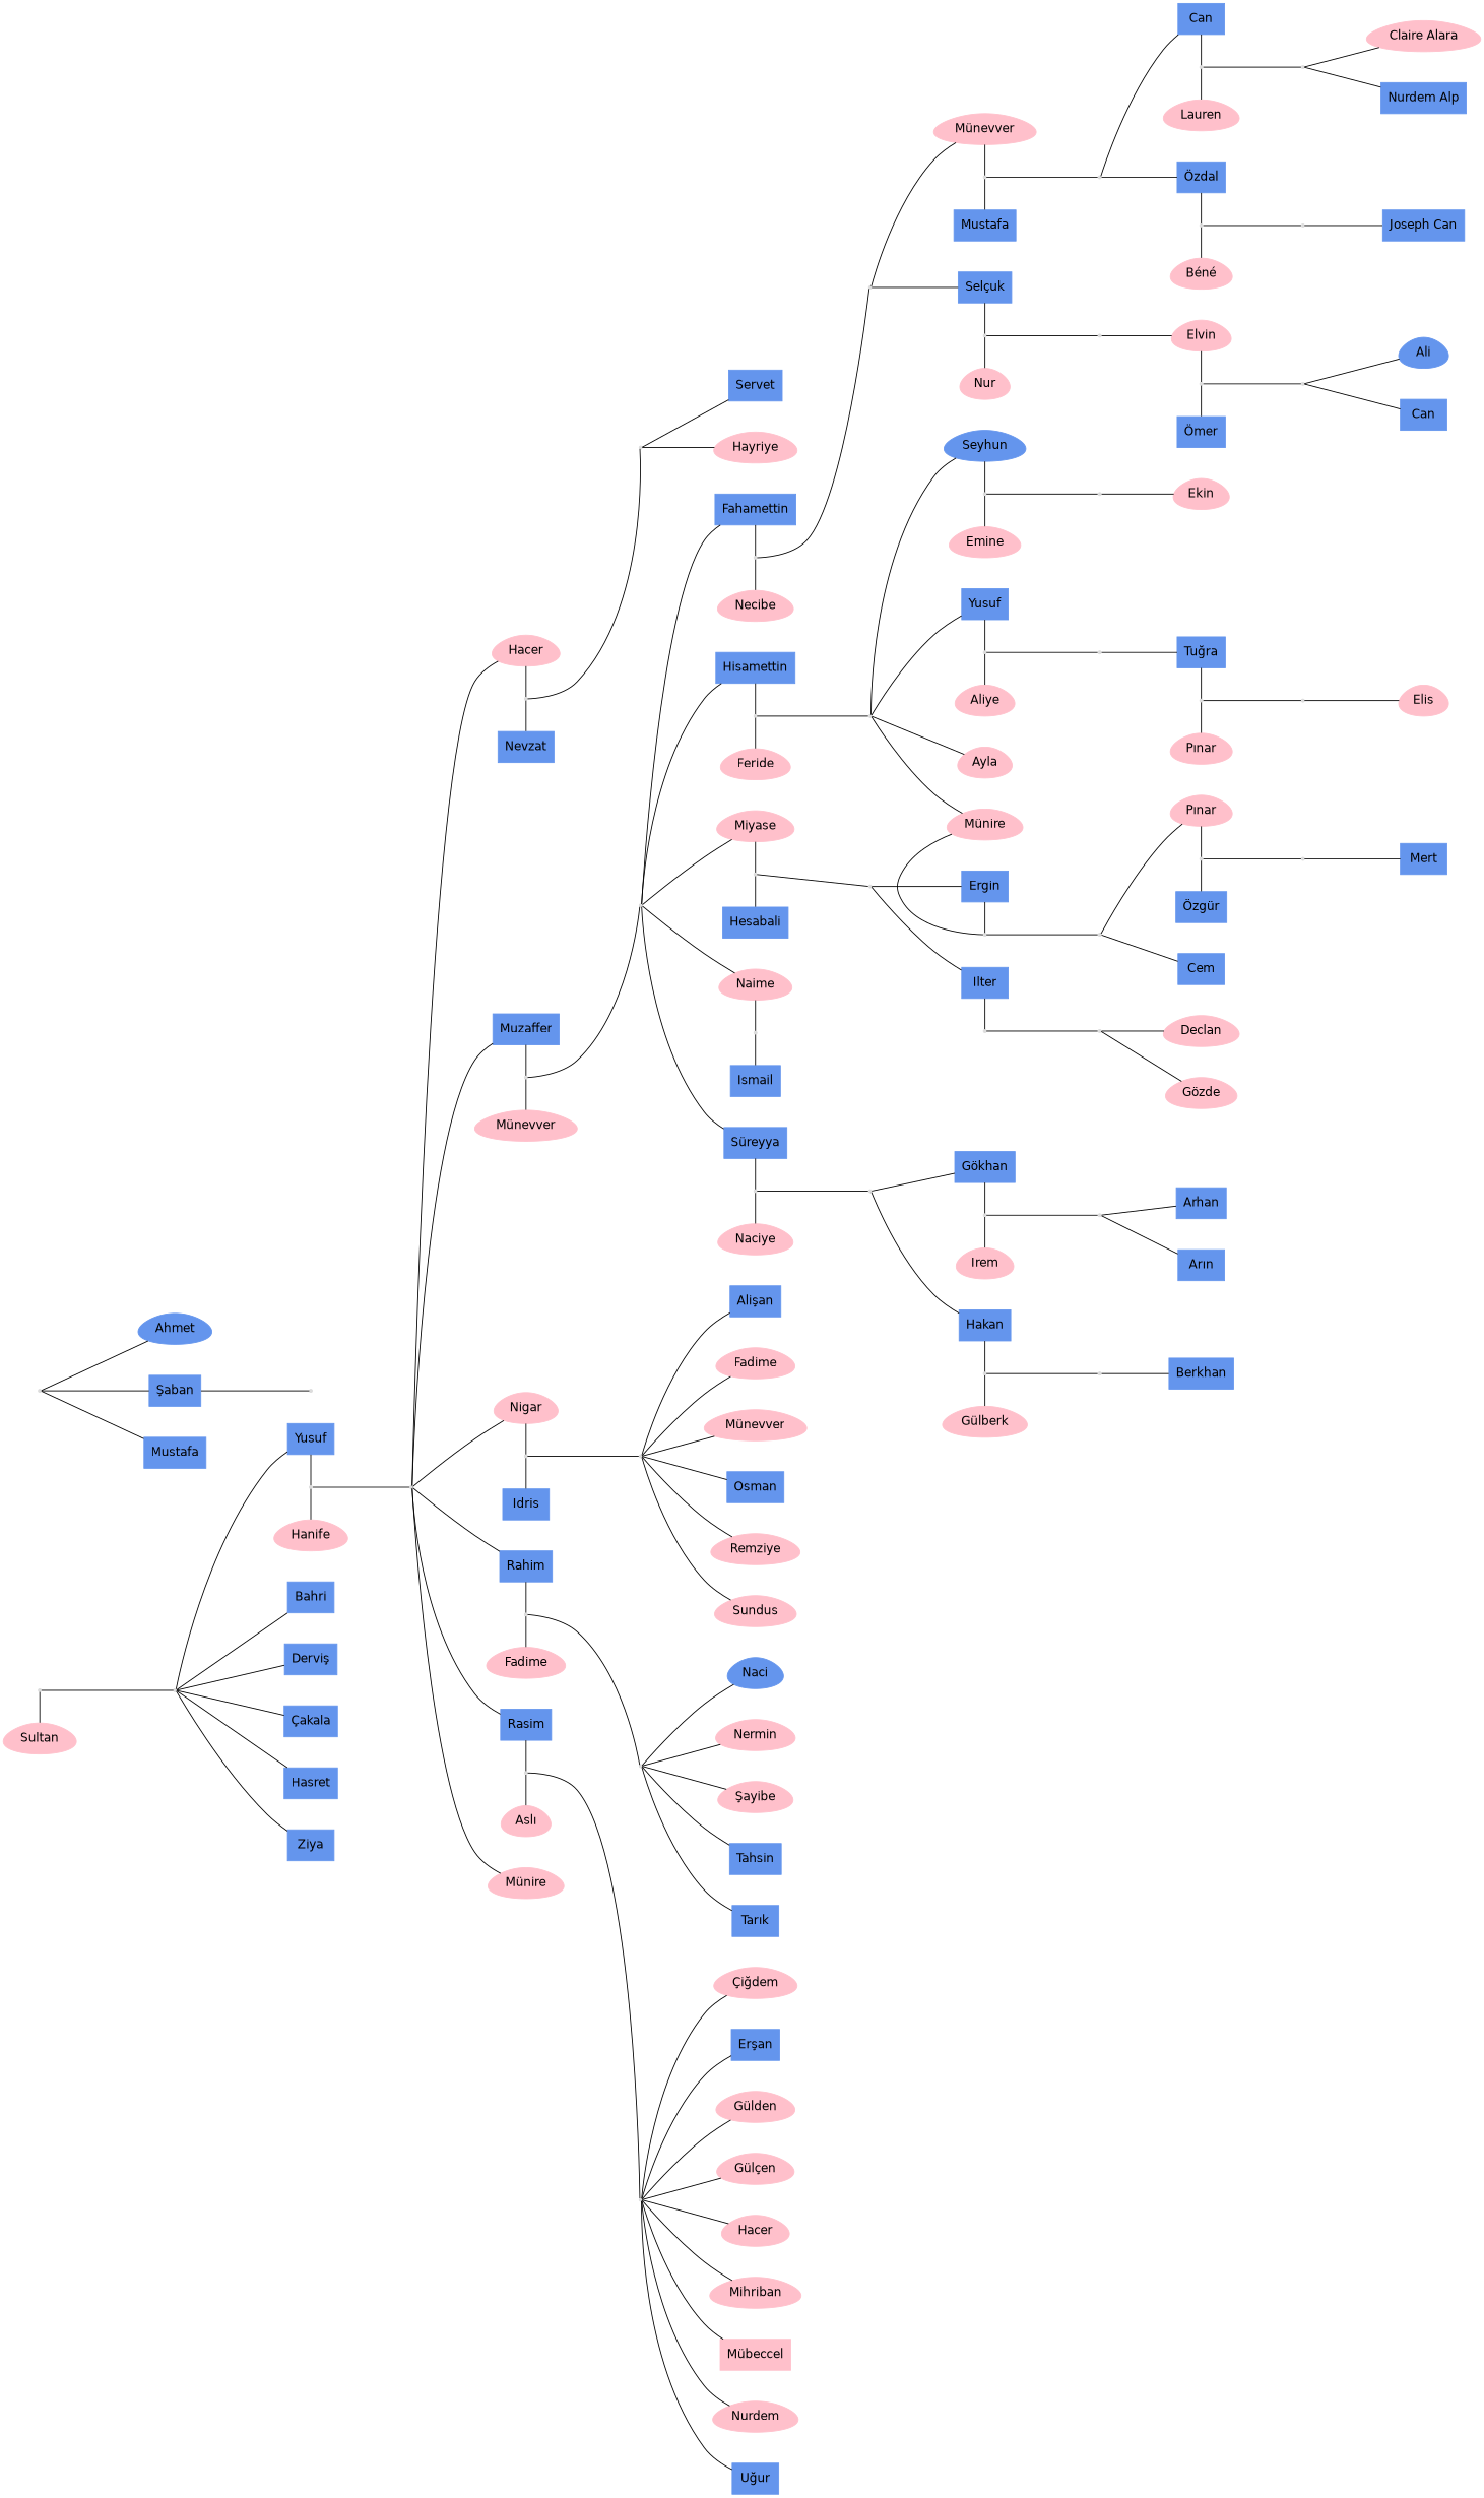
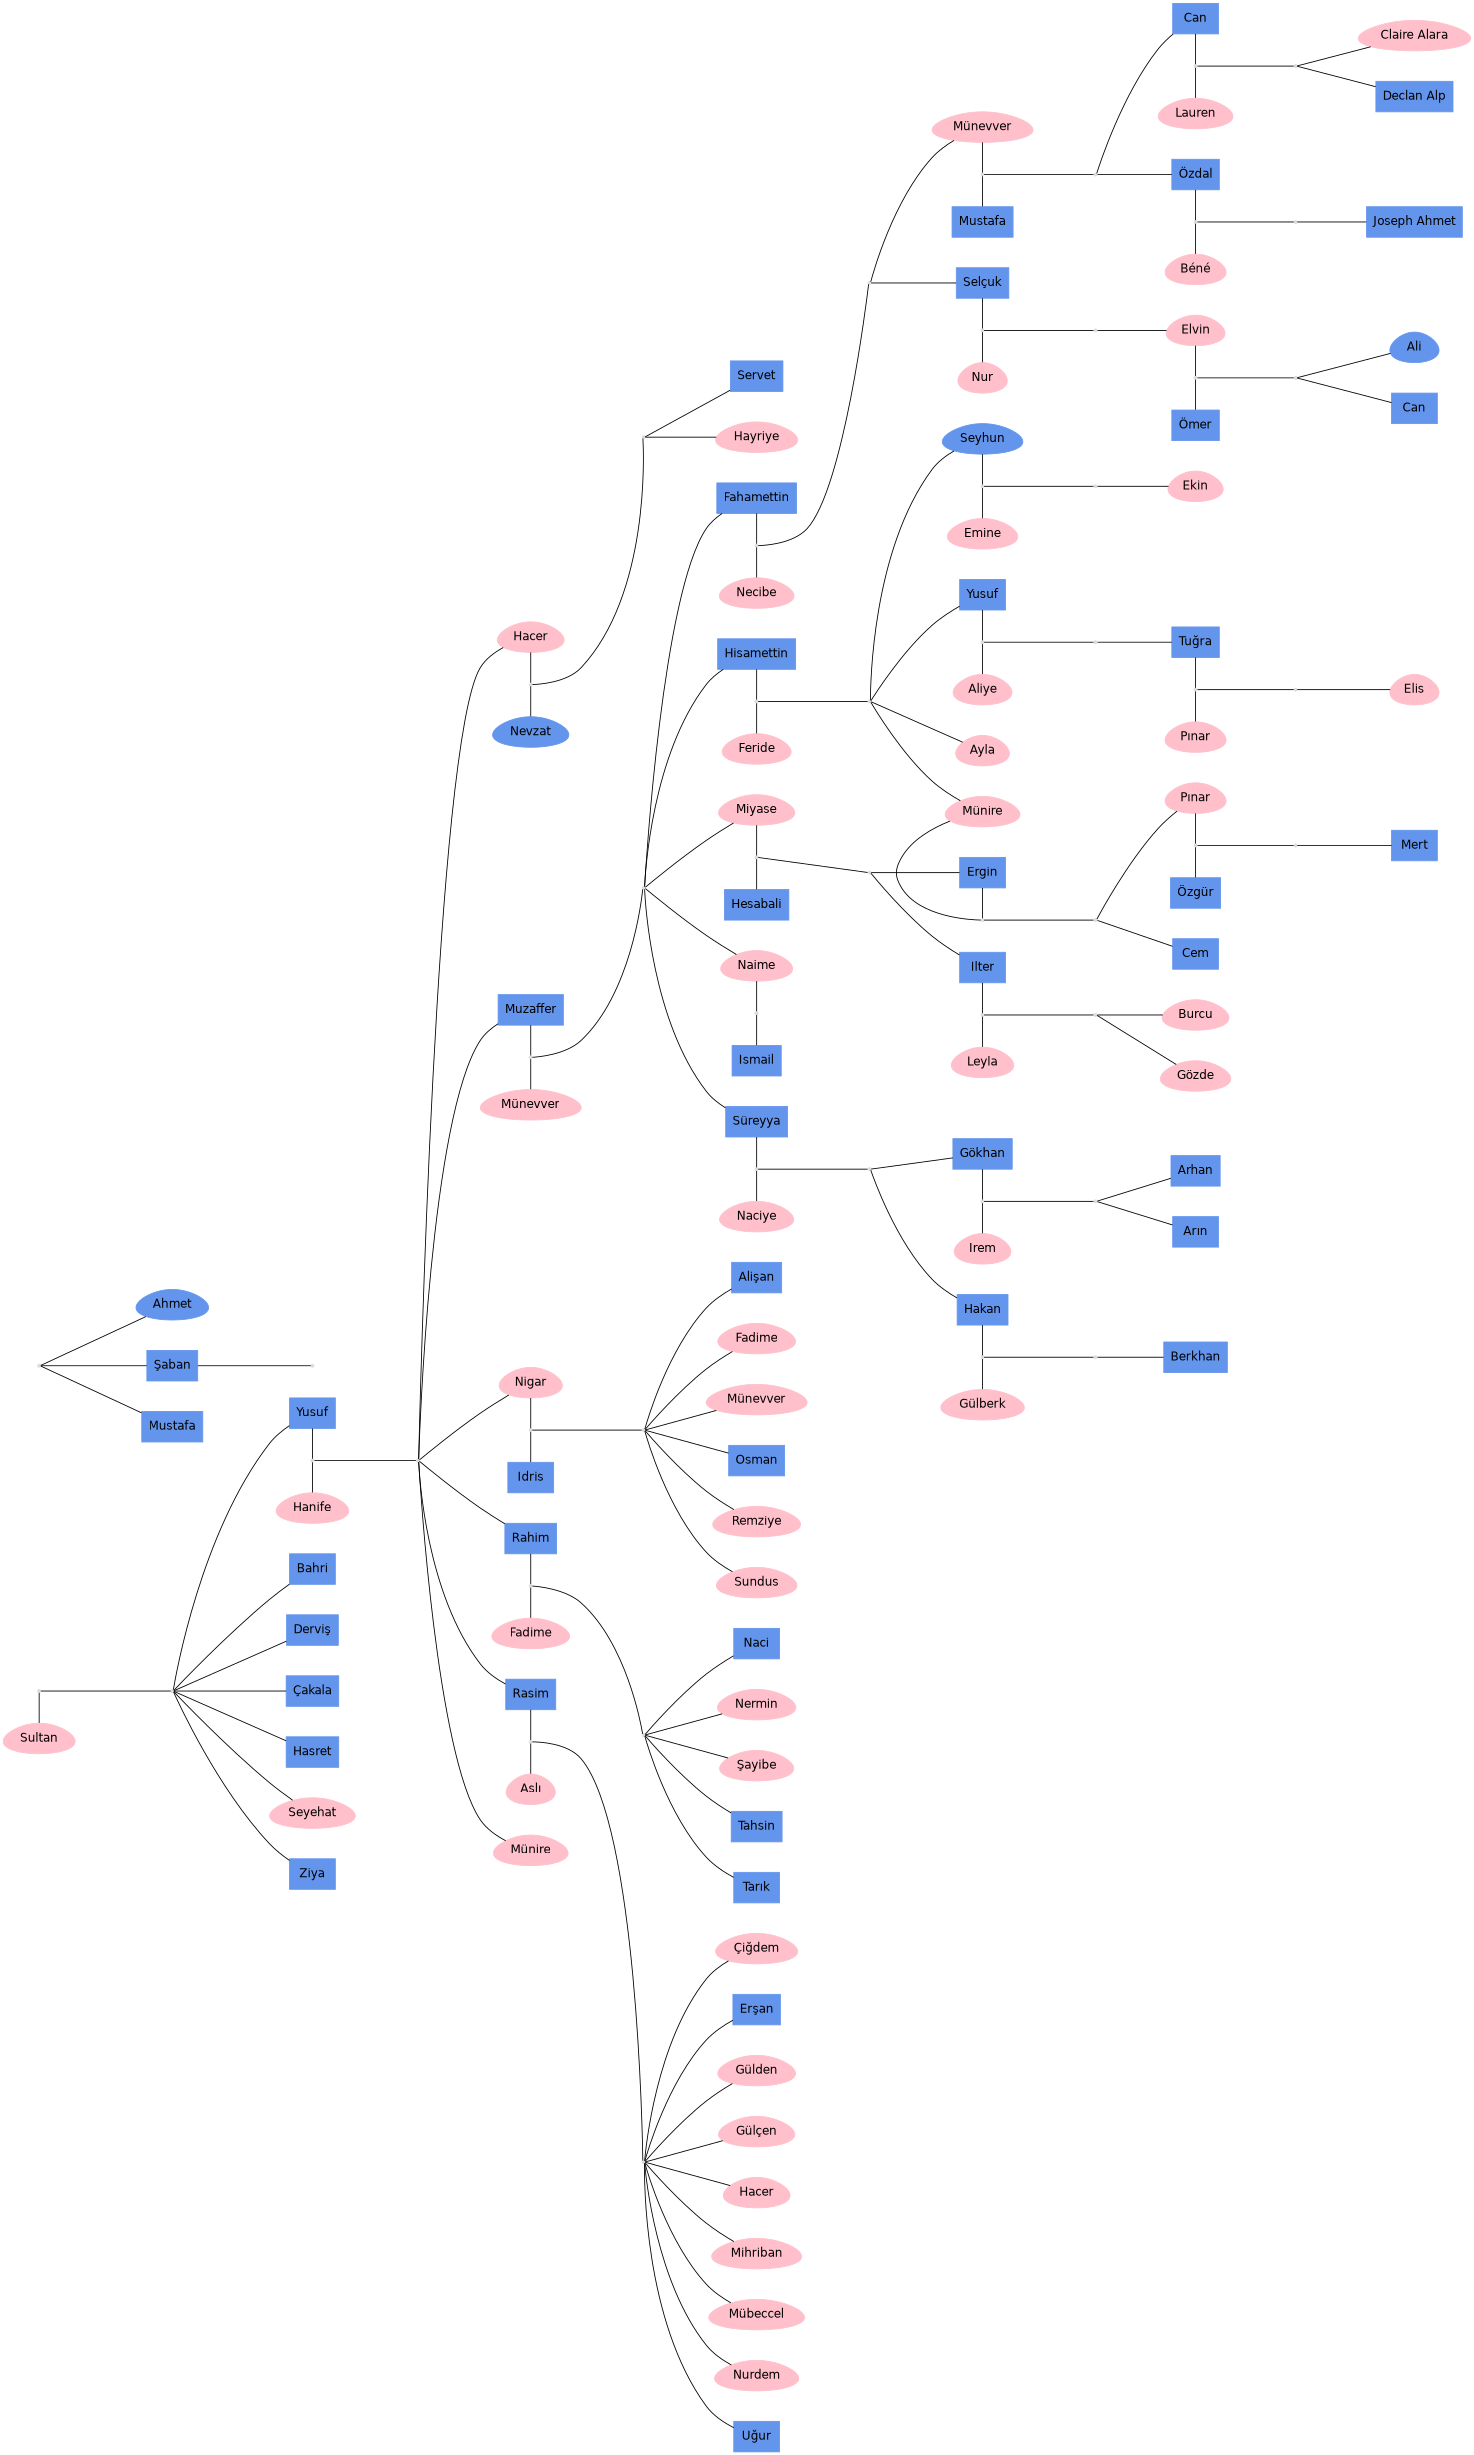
  digraph {
    concentrate=true
    fontname="DejaVu Sans"
    mclimit=0.1
    nodesep=0.5
    rankdir=LR
    ranksep=1
    node [color=gainsboro fontname="DejaVu Sans" shape=point style=filled regular=0]
    edge [dir=none fontname="DejaVu Sans"]
    aa20 [regular=""]
    Sultan [color=pink shape=egg]
    Hacer [color=pink shape=egg]
    aa40 [regular=""]
-   Nevzat [color=cornflowerblue shape=box]
+   Nevzat [color=cornflowerblue shape=egg]
    Muzaffer [color=cornflowerblue shape=box]
    ba40 [regular=""]
    "Münevver" [color=pink shape=egg]
    Nigar [color=pink shape=egg]
    ca40 [regular=""]
    Idris [color=cornflowerblue shape=box]
    Rahim [color=cornflowerblue shape=box]
    da40 [regular=""]
    Fadime [color=pink shape=egg]
    Rasim [color=cornflowerblue shape=box]
    ea40 [regular=""]
    "Aslı" [color=pink shape=egg]
    Fahamettin [color=cornflowerblue shape=box]
    ba50 [regular=""]
    Necibe [color=pink shape=egg]
    Hisamettin [color=cornflowerblue shape=box]
    bb50 [regular=""]
    Feride [color=pink shape=egg]
    Miyase [color=pink shape=egg]
    bc50 [regular=""]
    Hesabali [color=cornflowerblue shape=box]
    Naime [color=pink shape=egg]
    bd50 [regular=""]
    Ismail [color=cornflowerblue shape=box]
    n30 [color=pink label="Münevver" shape=egg]
    aa60 [regular=""]
    n32 [color=cornflowerblue label=Mustafa shape=box]
    "Selçuk" [color=cornflowerblue shape=box]
    ab60 [regular=""]
    Nur [color=pink shape=egg]
    "Gökhan" [color=cornflowerblue shape=box]
    da60 [regular=""]
    Irem [color=pink shape=egg]
    Elvin [color=pink shape=egg]
    ba70 [regular=""]
    "Ömer" [color=cornflowerblue shape=box]
    Hakan [color=cornflowerblue shape=box]
    db60 [regular=""]
    "Gülberk" [color=pink shape=egg]
    Can [color=cornflowerblue shape=box]
    aa70 [regular=""]
    Lauren [color=pink shape=egg]
    "Özdal" [color=cornflowerblue shape=box]
    ab70 [regular=""]
    "Béné" [color=pink shape=egg]
    "Pınar" [color=pink shape=egg]
    da70 [regular=""]
    "Özgür" [color=cornflowerblue shape=box]
    Yusuf [color=cornflowerblue shape=box]
    aa30 [regular=""]
    Hanife [color=pink shape=egg]
    "Süreyya" [color=cornflowerblue shape=box]
    be50 [regular=""]
    Naciye [color=pink shape=egg]
    Seyhun [color=cornflowerblue shape=egg]
    ba60 [regular=""]
    Emine [color=pink shape=egg]
    n63 [color=cornflowerblue label=Yusuf shape=box]
    bb60 [regular=""]
    Aliye [color=pink shape=egg]
    n66 [color=pink label="Münire" shape=egg]
    Ergin [color=cornflowerblue shape=box]
    ca60 [regular=""]
    Ilter [color=cornflowerblue shape=box]
    cb60 [regular=""]
+   Leyla [color=pink shape=egg]
    "Tuğra" [color=cornflowerblue shape=box]
    ca70 [regular=""]
    n74 [color=pink label="Pınar" shape=egg]
    aa25 [regular=""]
    aa45 [regular=""]
    ba45 [regular=""]
    ca45 [regular=""]
    da45 [regular=""]
    ea45 [regular=""]
    ba55 [regular=""]
    bb55 [regular=""]
    bc55 [regular=""]
    aa65 [regular=""]
    ab65 [regular=""]
    da65 [regular=""]
    db65 [regular=""]
    aa75 [regular=""]
    ab75 [regular=""]
    ba75 [regular=""]
    da75 [regular=""]
    aa35 [regular=""]
    be55 [regular=""]
    ba65 [regular=""]
    bb65 [regular=""]
    ca65 [regular=""]
    cb65 [regular=""]
    ca75 [regular=""]
    aa00 [regular=""]
    Ahmet [color=cornflowerblue shape=egg]
    "Şaban" [color=cornflowerblue shape=box]
    Mustafa [color=cornflowerblue shape=box]
    aa10 [regular=""]
    Bahri [color=cornflowerblue shape=box]
    "Derviş" [color=cornflowerblue shape=box]
    "Çakala" [color=cornflowerblue shape=box]
    Hasret [color=cornflowerblue shape=box]
+   Seyehat [color=pink shape=egg]
    Ziya [color=cornflowerblue shape=box]
    "Münire" [color=pink shape=egg]
    Servet [color=cornflowerblue shape=box]
    Hayriye [color=pink shape=egg]
    "Alişan" [color=cornflowerblue shape=box]
    n114 [color=pink label=Fadime shape=egg]
    n115 [color=pink label="Münevver" shape=egg]
    Osman [color=cornflowerblue shape=box]
    Remziye [color=pink shape=egg]
    Sundus [color=pink shape=egg]
-   Naci [color=cornflowerblue shape=egg]
+   Naci [color=cornflowerblue shape=box]
    Nermin [color=pink shape=egg]
    "Şayibe" [color=pink shape=egg]
    Tahsin [color=cornflowerblue shape=box]
    "Tarık" [color=cornflowerblue shape=box]
    "Çiğdem" [color=pink shape=egg]
    "Erşan" [color=cornflowerblue shape=box]
    "Gülden" [color=pink shape=egg]
    "Gülçen" [color=pink shape=egg]
    n128 [color=pink label=Hacer shape=egg]
    Mihriban [color=pink shape=egg]
-   "Mübeccel" [color=pink shape=box]
+   "Mübeccel" [color=pink shape=egg]
    Nurdem [color=pink shape=egg]
    "Uğur" [color=cornflowerblue shape=box]
    Ayla [color=pink shape=egg]
    Ekin [color=pink shape=egg]
    Cem [color=cornflowerblue shape=box]
-   Burcu [color=pink shape=egg label=Declan]
+   Burcu [color=pink shape=egg]
    "Gözde" [color=pink shape=egg]
    Arhan [color=cornflowerblue shape=box]
    "Arın" [color=cornflowerblue shape=box]
    Berkhan [color=cornflowerblue shape=box]
    "Claire Alara" [color=pink shape=egg]
-   "Declan Alp" [color=cornflowerblue shape=box label="Nurdem Alp"]
-   "Joseph Can" [color=cornflowerblue shape=box]
+   "Declan Alp" [color=cornflowerblue shape=box]
+   "Joseph Can" [color=cornflowerblue shape=box label="Joseph Ahmet"]
    Ali [color=cornflowerblue shape=egg]
    n145 [color=cornflowerblue label=Can shape=box]
    Elis [color=pink shape=egg]
    Mert [color=cornflowerblue shape=box]
    subgraph cluster_1 {
      color=transparent
      rank=same
      "Süreyya"
      be50
      Naciye
    }
    subgraph sub_2 {
      rank=same
      aa20
      Sultan
    }
    subgraph sub_3 {
      rank=same
      Hacer
      aa40
      Nevzat
    }
    subgraph sub_4 {
      rank=same
      Muzaffer
      ba40
      "Münevver"
    }
    subgraph sub_5 {
      rank=same
      Nigar
      ca40
      Idris
    }
    subgraph sub_6 {
      rank=same
      Rahim
      da40
      Fadime
    }
    subgraph sub_7 {
      rank=same
      Rasim
      ea40
      "Aslı"
    }
    subgraph sub_8 {
      rank=same
      Fahamettin
      ba50
      Necibe
    }
    subgraph sub_9 {
      rank=same
      Hisamettin
      bb50
      Feride
    }
    subgraph sub_10 {
      rank=same
      Miyase
      bc50
      Hesabali
    }
    subgraph sub_11 {
      rank=same
      Naime
      bd50
      Ismail
    }
    subgraph sub_12 {
      rank=same
      n30
      aa60
      n32
    }
    subgraph sub_13 {
      rank=same
      "Selçuk"
      ab60
      Nur
    }
    subgraph sub_14 {
      rank=same
      "Gökhan"
      da60
      Irem
    }
    subgraph sub_15 {
      rank=same
      Elvin
      ba70
      "Ömer"
    }
    subgraph sub_16 {
      rank=same
      Hakan
      db60
      "Gülberk"
    }
    subgraph sub_17 {
      rank=same
      Can
      aa70
      Lauren
    }
    subgraph sub_18 {
      rank=same
      "Özdal"
      ab70
      "Béné"
    }
    subgraph cluster_19 {
      color=transparent
      rank=same
      Seyhun
      ba60
      Emine
    }
    subgraph sub_20 {
      rank=same
      "Pınar"
      da70
      "Özgür"
    }
    subgraph cluster_21 {
      color=transparent
      rank=same
      Yusuf
      aa30
      Hanife
    }
    subgraph cluster_22 {
      color=transparent
      rank=same
      n63
      bb60
      Aliye
    }
    subgraph cluster_23 {
      color=transparent
      rank=same
      n66
      Ergin
      ca60
    }
    subgraph cluster_24 {
      color=transparent
      rank=same
      Ilter
      cb60
+     Leyla
    }
    subgraph cluster_25 {
      color=transparent
      rank=same
      "Tuğra"
      ca70
      n74
    }
    aa20 -> Sultan
    aa20 -> aa25
    Hacer -> aa40
    aa40 -> Nevzat
    aa40 -> aa45
    Muzaffer -> ba40
    ba40 -> "Münevver"
    ba40 -> ba45
    Nigar -> ca40
    ca40 -> Idris
    ca40 -> ca45
    Rahim -> da40
    da40 -> Fadime
    da40 -> da45
    Rasim -> ea40
    ea40 -> "Aslı"
    ea40 -> ea45
    Fahamettin -> ba50
    ba50 -> Necibe
    ba50 -> ba55
    Hisamettin -> bb50
    bb50 -> Feride
    bb50 -> bb55
    Miyase -> bc50
    bc50 -> Hesabali
    bc50 -> bc55
    Naime -> bd50
    bd50 -> Ismail
    n30 -> aa60
    aa60 -> n32
    aa60 -> aa65
    "Selçuk" -> ab60
    ab60 -> Nur
    ab60 -> ab65
    "Gökhan" -> da60
    da60 -> Irem
    da60 -> da65
    Elvin -> ba70
    ba70 -> "Ömer"
    ba70 -> ba75
    Hakan -> db60
    db60 -> "Gülberk"
    db60 -> db65
    Can -> aa70
    aa70 -> Lauren
    aa70 -> aa75
    "Özdal" -> ab70
    ab70 -> "Béné"
    ab70 -> ab75
    "Pınar" -> da70
    da70 -> "Özgür"
    da70 -> da75
    Yusuf -> aa30 [constraint=false]
    aa30 -> Hanife [constraint=false]
    aa30 -> aa35
    "Süreyya" -> be50 [constraint=false]
    be50 -> Naciye [constraint=false]
    be50 -> be55
    Seyhun -> ba60 [constraint=false]
    ba60 -> Emine [constraint=false]
    ba60 -> ba65
    n63 -> bb60 [constraint=false]
    bb60 -> Aliye [constraint=false]
    bb60 -> bb65
    Ergin -> ca60 [constraint=false]
    ca60 -> n66 [constraint=false]
    ca60 -> ca65
    Ilter -> cb60 [constraint=false]
+   cb60 -> Leyla [constraint=false]
    cb60 -> cb65
    "Tuğra" -> ca70 [constraint=false]
    ca70 -> n74 [constraint=false]
    ca70 -> ca75
    aa25 -> Yusuf
    aa25 -> Bahri
    aa25 -> "Derviş"
    aa25 -> "Çakala"
    aa25 -> Hasret
+   aa25 -> Seyehat
    aa25 -> Ziya
    aa45 -> Servet
    aa45 -> Hayriye
    ba45 -> Fahamettin
    ba45 -> Hisamettin
    ba45 -> Miyase
    ba45 -> Naime
    ba45 -> "Süreyya"
    ca45 -> "Alişan"
    ca45 -> n114
    ca45 -> n115
    ca45 -> Osman
    ca45 -> Remziye
    ca45 -> Sundus
    da45 -> Naci
    da45 -> Nermin
    da45 -> "Şayibe"
    da45 -> Tahsin
    da45 -> "Tarık"
    ea45 -> "Çiğdem"
    ea45 -> "Erşan"
    ea45 -> "Gülden"
    ea45 -> "Gülçen"
    ea45 -> n128
    ea45 -> Mihriban
    ea45 -> "Mübeccel"
    ea45 -> Nurdem
    ea45 -> "Uğur"
    ba55 -> n30
    ba55 -> "Selçuk"
    bb55 -> Seyhun
    bb55 -> n63
    bb55 -> n66
    bb55 -> Ayla
    bc55 -> Ergin
    bc55 -> Ilter
    aa65 -> Can
    aa65 -> "Özdal"
    ab65 -> Elvin
    da65 -> Arhan
    da65 -> "Arın"
    db65 -> Berkhan
    aa75 -> "Claire Alara"
    aa75 -> "Declan Alp"
    ab75 -> "Joseph Can"
    ba75 -> Ali
    ba75 -> n145
    da75 -> Mert
    aa35 -> Hacer
    aa35 -> Muzaffer
    aa35 -> Nigar
    aa35 -> Rahim
    aa35 -> Rasim
    aa35 -> "Münire"
    be55 -> "Gökhan"
    be55 -> Hakan
    ba65 -> Ekin
    bb65 -> "Tuğra"
    ca65 -> "Pınar"
    ca65 -> Cem
    cb65 -> Burcu
    cb65 -> "Gözde"
    ca75 -> Elis
    aa00 -> Ahmet
    aa00 -> "Şaban"
    aa00 -> Mustafa
    "Şaban" -> aa10
  }
